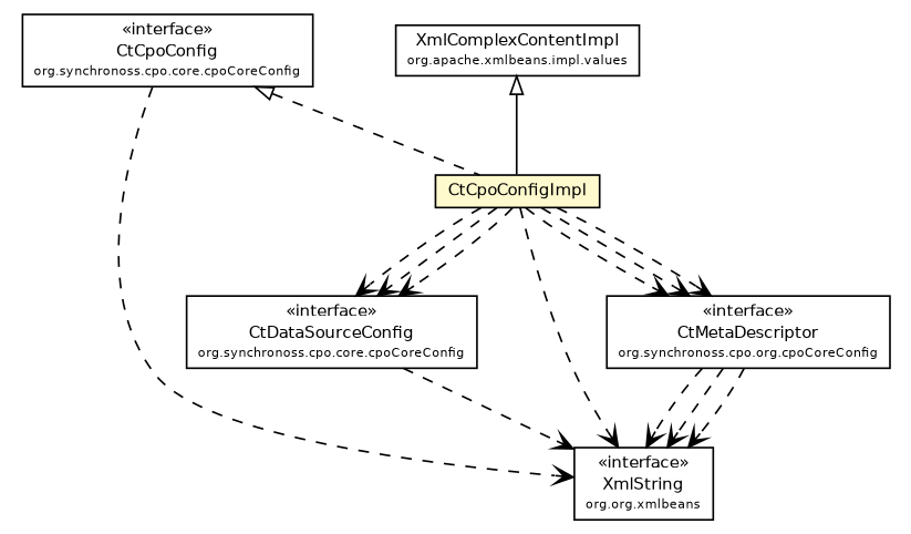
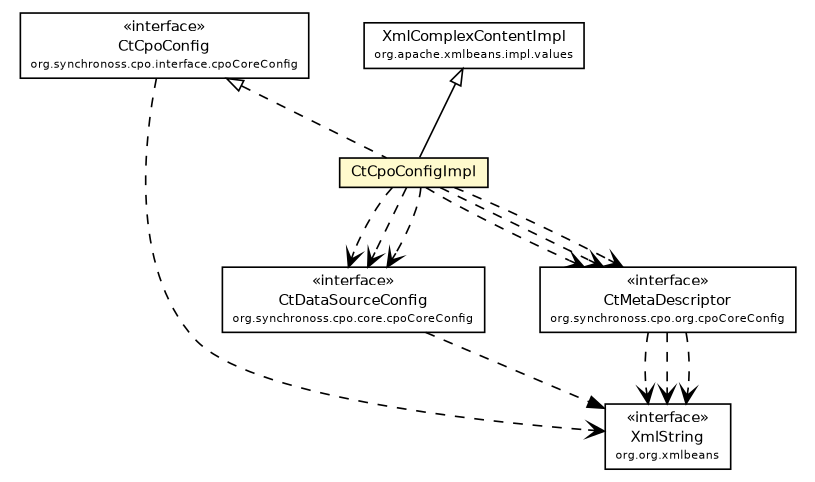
  digraph {
    node [fontcolor=black fontname=Helvetica fontsize=9.0 shape=plaintext]
    edge [arrowhead=open color=black fontcolor=black fontname=Helvetica fontsize=10.0 headport=p labelfontname=Helvetica labelfontsize=10 style=dashed tailport=p]
    n1 [label=<<table border="0" cellborder="1" cellspacing="0" cellpadding="2" port="p" href="../CtDataSourceConfig.html"> 		<tr><td><table border="0" cellspacing="0" cellpadding="1"> 			<tr><td> &laquo;interface&raquo; </td></tr> 			<tr><td> CtDataSourceConfig </td></tr> 			<tr><td><font point-size="7.0"> org.synchronoss.cpo.core.cpoCoreConfig </font></td></tr> 		</table></td></tr> 		</table>>]
    n2 [label=<<table border="0" cellborder="1" cellspacing="0" cellpadding="2" port="p" href="http://java.sun.com/j2se/1.4.2/docs/api/org/apache/xmlbeans/XmlString.html"> 		<tr><td><table border="0" cellspacing="0" cellpadding="1"> 			<tr><td> &laquo;interface&raquo; </td></tr> 			<tr><td> XmlString </td></tr> 			<tr><td><font point-size="7.0"> org.org.xmlbeans </font></td></tr> 		</table></td></tr> 		</table>>]
    n3 [label=<<table border="0" cellborder="1" cellspacing="0" cellpadding="2" port="p" href="../CtMetaDescriptor.html"> 		<tr><td><table border="0" cellspacing="0" cellpadding="1"> 			<tr><td> &laquo;interface&raquo; </td></tr> 			<tr><td> CtMetaDescriptor </td></tr> 			<tr><td><font point-size="7.0"> org.synchronoss.cpo.org.cpoCoreConfig </font></td></tr> 		</table></td></tr> 		</table>>]
-   n4 [label=<<table border="0" cellborder="1" cellspacing="0" cellpadding="2" port="p" href="../CtCpoConfig.html"> 		<tr><td><table border="0" cellspacing="0" cellpadding="1"> 			<tr><td> &laquo;interface&raquo; </td></tr> 			<tr><td> CtCpoConfig </td></tr> 			<tr><td><font point-size="7.0"> org.synchronoss.cpo.core.cpoCoreConfig </font></td></tr> 		</table></td></tr> 		</table>>]
+   n4 [label=<<table border="0" cellborder="1" cellspacing="0" cellpadding="2" port="p" href="../CtCpoConfig.html"> 		<tr><td><table border="0" cellspacing="0" cellpadding="1"> 			<tr><td> &laquo;interface&raquo; </td></tr> 			<tr><td> CtCpoConfig </td></tr> 			<tr><td><font point-size="7.0"> org.synchronoss.cpo.interface.cpoCoreConfig </font></td></tr> 		</table></td></tr> 		</table>>]
    n5 [label=<<table border="0" cellborder="1" cellspacing="0" cellpadding="2" port="p" bgcolor="lemonChiffon" href="./CtCpoConfigImpl.html"> 		<tr><td><table border="0" cellspacing="0" cellpadding="1"> 			<tr><td> CtCpoConfigImpl </td></tr> 		</table></td></tr> 		</table>>]
    n6 [label=<<table border="0" cellborder="1" cellspacing="0" cellpadding="2" port="p" href="http://java.sun.com/j2se/1.4.2/docs/api/org/apache/xmlbeans/impl/values/XmlComplexContentImpl.html"> 		<tr><td><table border="0" cellspacing="0" cellpadding="1"> 			<tr><td> XmlComplexContentImpl </td></tr> 			<tr><td><font point-size="7.0"> org.apache.xmlbeans.impl.values </font></td></tr> 		</table></td></tr> 		</table>>]
-   n1 -> n2
+   n1 -> n2 [arrowhead=normal]
    n3 -> n2
    n3 -> n2
    n3 -> n2
    n4 -> n2
    n4 -> n5 [arrowtail=empty dir=back fontsize=10 arrowhead="" color="" fontcolor=""]
    n5 -> n1
    n5 -> n1
    n5 -> n1
-   n5 -> n2
    n5 -> n3
    n5 -> n3
    n5 -> n3
    n6 -> n5 [arrowtail=empty dir=back fontsize=10 arrowhead="" color="" fontcolor="" style=""]
  }
